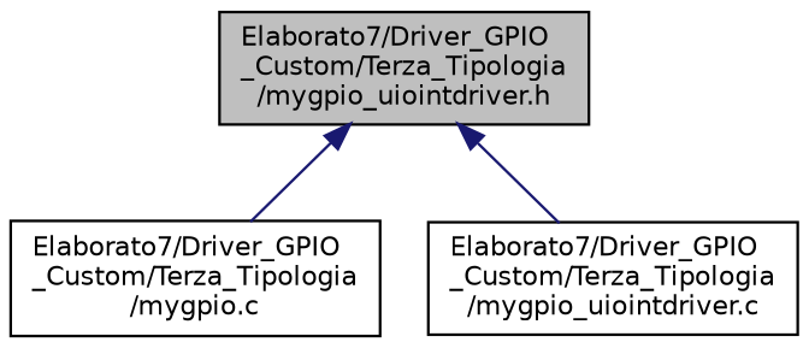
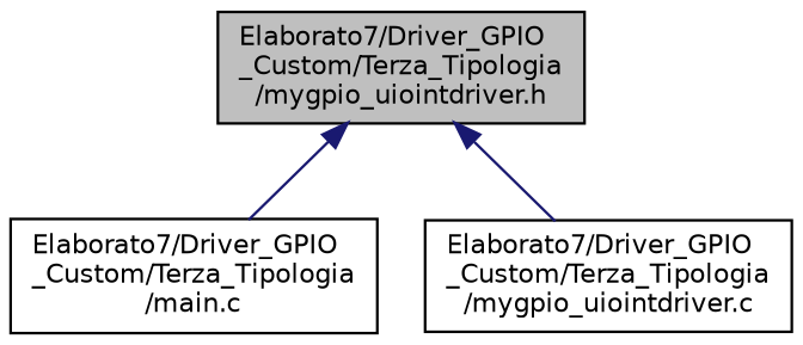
  digraph {
    node [color=black fillcolor=white fontname=Helvetica fontsize=10 shape=record style=filled]
    edge [color=midnightblue dir=back fontname=Helvetica fontsize=10 labelfontname=Helvetica labelfontsize=10 style=solid]
    n1 [fillcolor=grey75 fontcolor=black height=0.2 label="Elaborato7/Driver_GPIO\l_Custom/Terza_Tipologia\l/mygpio_uiointdriver.h" width=0.4]
-   n2 [height=0.2 label="Elaborato7/Driver_GPIO\l_Custom/Terza_Tipologia\l/mygpio.c" width=0.4]
+   n2 [height=0.2 label="Elaborato7/Driver_GPIO\l_Custom/Terza_Tipologia\l/main.c" width=0.4]
    n3 [height=0.2 label="Elaborato7/Driver_GPIO\l_Custom/Terza_Tipologia\l/mygpio_uiointdriver.c" width=0.4]
    n1 -> n2
    n1 -> n3
  }
